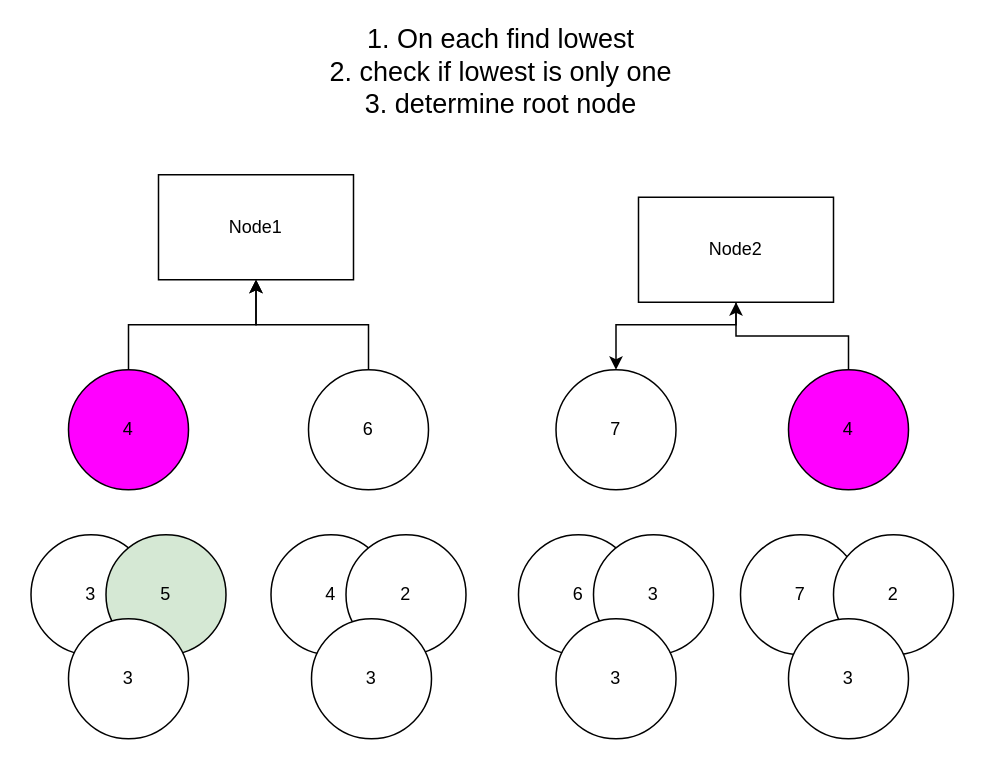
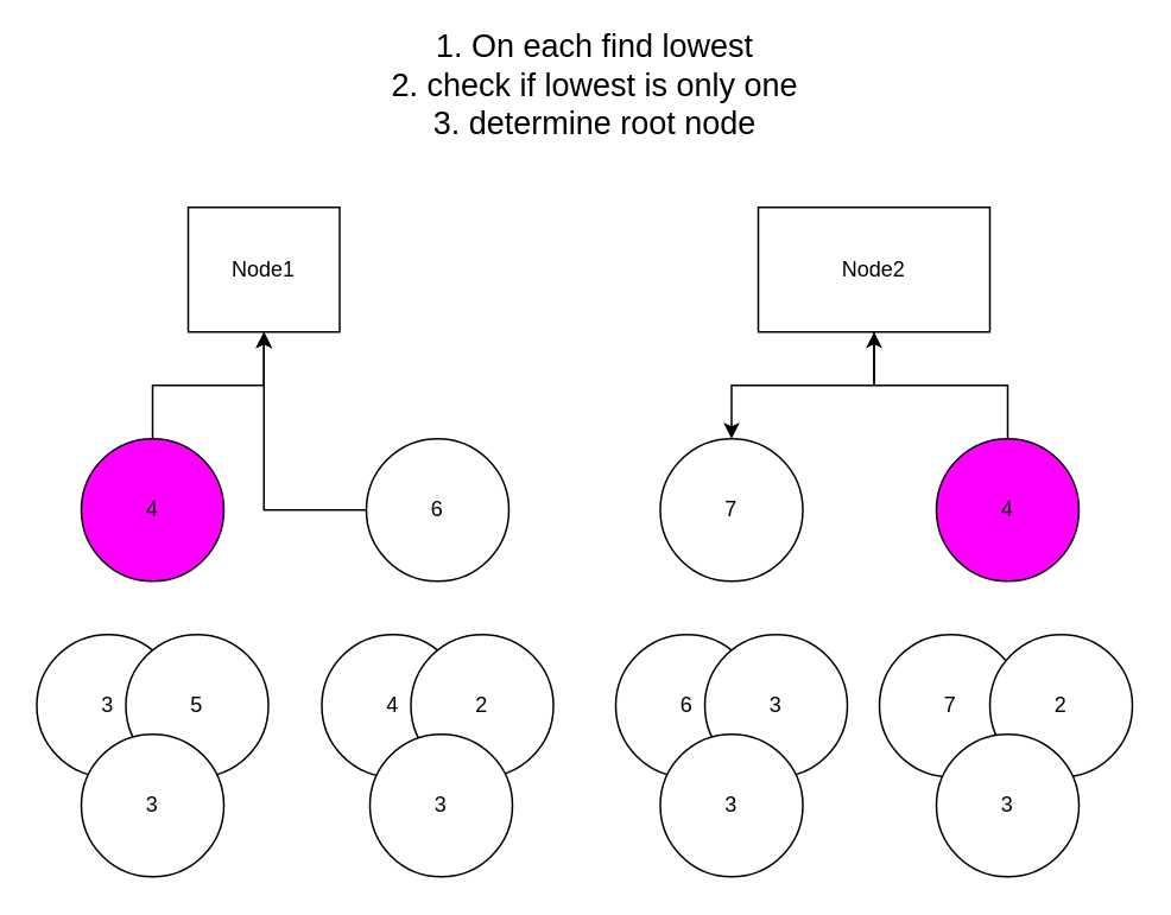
  <mxCell id="0" />
  <mxCell id="1" parent="0" />
- <mxCell id="2" value="Node1" style="rounded=0;whiteSpace=wrap;html=1;" parent="1" vertex="1"><mxGeometry x="105" y="116" width="130" height="70" as="geometry" /></mxCell>
+ <mxCell id="2" value="Node1" style="rounded=0;whiteSpace=wrap;html=1;" parent="1" vertex="1"><mxGeometry x="105" y="116" width="85" height="70" as="geometry" /></mxCell>
  <mxCell id="3" style="edgeStyle=orthogonalEdgeStyle;rounded=0;orthogonalLoop=1;jettySize=auto;html=1;" parent="1" source="4" target="9" edge="1"><mxGeometry relative="1" as="geometry"><Array as="points"><mxPoint x="490" y="216" /><mxPoint x="410" y="216" /></Array></mxGeometry></mxCell>
- <mxCell id="4" value="Node2" style="rounded=0;whiteSpace=wrap;html=1;" parent="1" vertex="1"><mxGeometry x="425" y="131" width="130" height="70" as="geometry" /></mxCell>
+ <mxCell id="4" value="Node2" style="rounded=0;whiteSpace=wrap;html=1;" parent="1" vertex="1"><mxGeometry x="425" y="116" width="130" height="70" as="geometry" /></mxCell>
  <mxCell id="5" style="edgeStyle=orthogonalEdgeStyle;rounded=0;orthogonalLoop=1;jettySize=auto;html=1;" parent="1" source="6" target="2" edge="1"><mxGeometry relative="1" as="geometry" /></mxCell>
  <mxCell id="6" value="4" style="ellipse;whiteSpace=wrap;html=1;aspect=fixed;fillColor=#FF00FF;" parent="1" vertex="1"><mxGeometry x="45" y="246" width="80" height="80" as="geometry" /></mxCell>
  <mxCell id="7" style="edgeStyle=orthogonalEdgeStyle;rounded=0;orthogonalLoop=1;jettySize=auto;html=1;entryX=0.5;entryY=1;entryDx=0;entryDy=0;" parent="1" source="8" target="2" edge="1"><mxGeometry relative="1" as="geometry" /></mxCell>
  <mxCell id="8" value="6" style="ellipse;whiteSpace=wrap;html=1;aspect=fixed;" parent="1" vertex="1"><mxGeometry x="205" y="246" width="80" height="80" as="geometry" /></mxCell>
  <mxCell id="9" value="7" style="ellipse;whiteSpace=wrap;html=1;aspect=fixed;" parent="1" vertex="1"><mxGeometry x="370" y="246" width="80" height="80" as="geometry" /></mxCell>
  <mxCell id="10" style="edgeStyle=orthogonalEdgeStyle;rounded=0;orthogonalLoop=1;jettySize=auto;html=1;entryX=0.5;entryY=1;entryDx=0;entryDy=0;" parent="1" source="11" target="4" edge="1"><mxGeometry relative="1" as="geometry" /></mxCell>
  <mxCell id="11" value="4" style="ellipse;whiteSpace=wrap;html=1;aspect=fixed;fillColor=#FF00FF;" parent="1" vertex="1"><mxGeometry x="525" y="246" width="80" height="80" as="geometry" /></mxCell>
  <mxCell id="12" value="7" style="ellipse;whiteSpace=wrap;html=1;aspect=fixed;" parent="1" vertex="1"><mxGeometry x="493" y="356" width="80" height="80" as="geometry" /></mxCell>
  <mxCell id="13" value="2" style="ellipse;whiteSpace=wrap;html=1;aspect=fixed;" parent="1" vertex="1"><mxGeometry x="555" y="356" width="80" height="80" as="geometry" /></mxCell>
  <mxCell id="14" value="6" style="ellipse;whiteSpace=wrap;html=1;aspect=fixed;" parent="1" vertex="1"><mxGeometry x="345" y="356" width="80" height="80" as="geometry" /></mxCell>
  <mxCell id="15" value="3" style="ellipse;whiteSpace=wrap;html=1;aspect=fixed;" parent="1" vertex="1"><mxGeometry x="395" y="356" width="80" height="80" as="geometry" /></mxCell>
  <mxCell id="16" value="4" style="ellipse;whiteSpace=wrap;html=1;aspect=fixed;" parent="1" vertex="1"><mxGeometry x="180" y="356" width="80" height="80" as="geometry" /></mxCell>
  <mxCell id="17" value="2" style="ellipse;whiteSpace=wrap;html=1;aspect=fixed;" parent="1" vertex="1"><mxGeometry x="230" y="356" width="80" height="80" as="geometry" /></mxCell>
  <mxCell id="18" value="3" style="ellipse;whiteSpace=wrap;html=1;aspect=fixed;" parent="1" vertex="1"><mxGeometry x="20" y="356" width="80" height="80" as="geometry" /></mxCell>
- <mxCell id="19" value="5" style="ellipse;whiteSpace=wrap;html=1;aspect=fixed;fillColor=#d5e8d4;" parent="1" vertex="1"><mxGeometry x="70" y="356" width="80" height="80" as="geometry" /></mxCell>
+ <mxCell id="19" value="5" style="ellipse;whiteSpace=wrap;html=1;aspect=fixed;" parent="1" vertex="1"><mxGeometry x="70" y="356" width="80" height="80" as="geometry" /></mxCell>
  <mxCell id="20" value="&lt;font style=&quot;font-size: 18px&quot;&gt;1. On each find lowest&lt;br&gt;2. check if lowest is only one&lt;br&gt;3. determine root node&lt;br&gt;&lt;/font&gt;" style="text;html=1;align=center;verticalAlign=middle;resizable=0;points=[];autosize=1;" parent="1" vertex="1"><mxGeometry x="207" y="20" width="252" height="56" as="geometry" /></mxCell>
  <mxCell id="21" value="3" style="ellipse;whiteSpace=wrap;html=1;aspect=fixed;" vertex="1" parent="1"><mxGeometry x="45" y="412" width="80" height="80" as="geometry" /></mxCell>
  <mxCell id="22" value="3" style="ellipse;whiteSpace=wrap;html=1;aspect=fixed;" vertex="1" parent="1"><mxGeometry x="207" y="412" width="80" height="80" as="geometry" /></mxCell>
  <mxCell id="23" value="3" style="ellipse;whiteSpace=wrap;html=1;aspect=fixed;" vertex="1" parent="1"><mxGeometry x="370" y="412" width="80" height="80" as="geometry" /></mxCell>
  <mxCell id="24" value="3" style="ellipse;whiteSpace=wrap;html=1;aspect=fixed;" vertex="1" parent="1"><mxGeometry x="525" y="412" width="80" height="80" as="geometry" /></mxCell>
